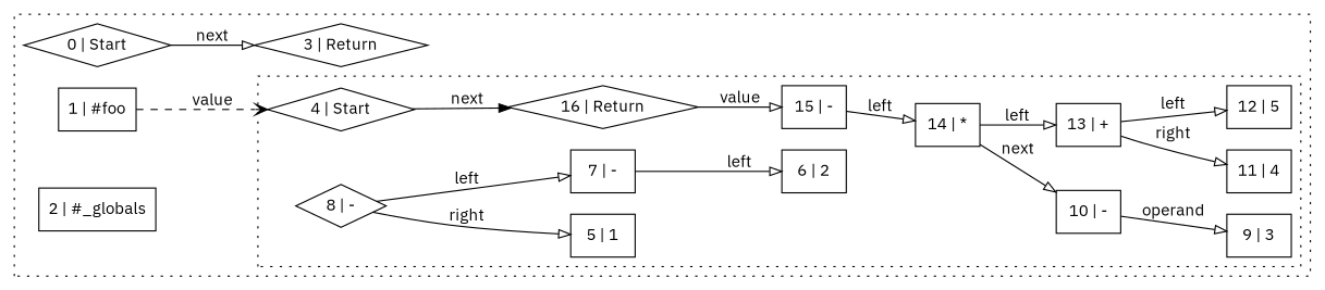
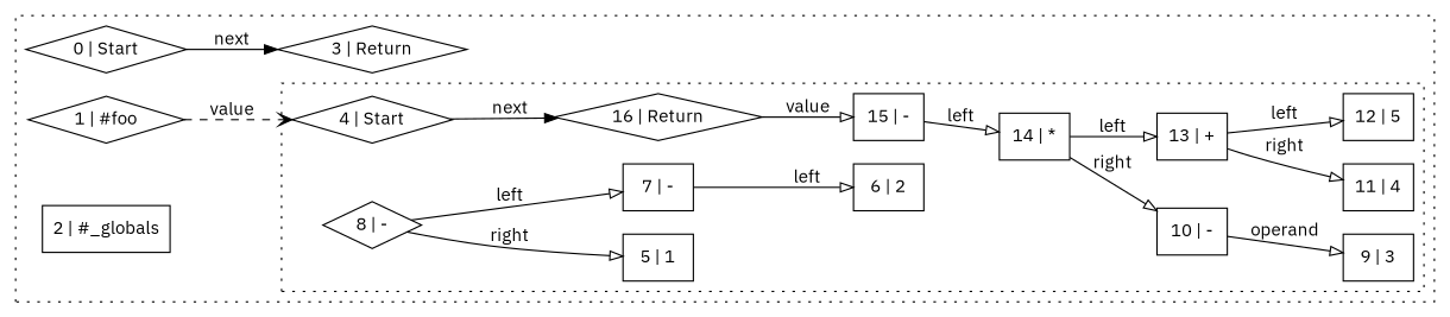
  digraph {
    fontname="IBM Plex Sans"
    rankdir=LR
    node [fontname="IBM Plex Sans" shape=rectangle]
    edge [arrowhead=onormal fontname="IBM Plex Sans"]
    n1 [label="4 | Start" shape=diamond]
    n2 [label="16 | Return" shape=diamond]
    n3 [label="5 | 1"]
    n4 [label="6 | 2"]
    n5 [label="7 | -"]
    n6 [label="8 | -" shape=diamond]
    n7 [label="9 | 3"]
    n8 [label="10 | -"]
    n9 [label="11 | 4"]
    n10 [label="12 | 5"]
    n11 [label="13 | +"]
    n12 [label="14 | *"]
    n13 [label="15 | -"]
    n14 [label="0 | Start" shape=diamond]
    n15 [label="3 | Return" shape=diamond]
-   n16 [label="1 | #foo"]
+   n16 [label="1 | #foo" shape=diamond]
    n17 [label="2 | #_globals"]
    subgraph cluster_1 {
      style=dotted
      n14
      n15
      n16
      n17
      subgraph cluster_2 {
        style=dotted
        n1
        n2
        n3
        n4
        n5
        n6
        n7
        n8
        n9
        n10
        n11
        n12
        n13
      }
    }
    n1 -> n2 [arrowhead=normal label=next]
    n2 -> n13 [label=value]
    n5 -> n4 [label=left]
    n6 -> n3 [label=right]
    n6 -> n5 [label=left]
    n8 -> n7 [label=operand]
    n11 -> n9 [label=right]
    n11 -> n10 [label=left]
-   n12 -> n8 [label=next]
+   n12 -> n8 [label=right]
    n12 -> n11 [label=left]
    n13 -> n12 [label=left]
-   n14 -> n15 [label=next]
+   n14 -> n15 [arrowhead=normal label=next]
    n16 -> n1 [arrowhead=vee label=value style=dashed]
  }
